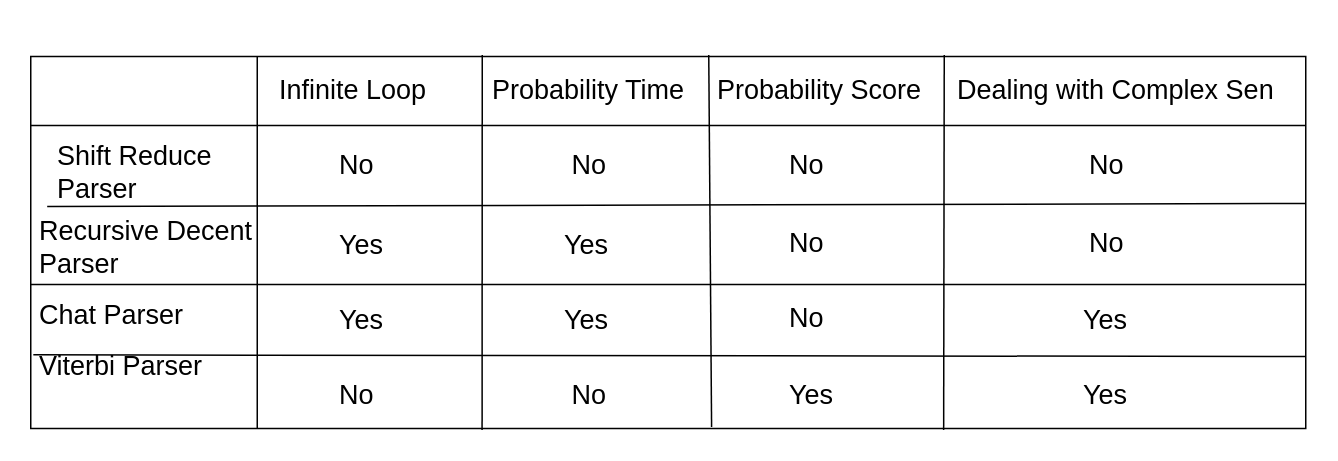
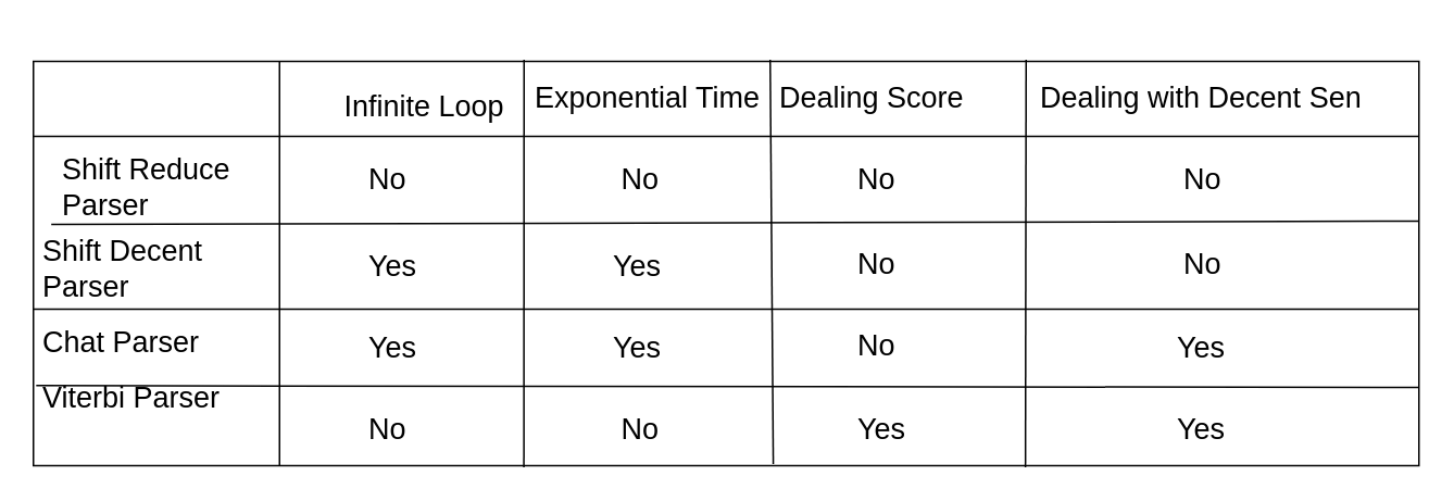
  <mxCell id="0" />
  <mxCell id="1" parent="0" />
  <mxCell id="2" value="&lt;font size=&quot;1&quot;&gt;&lt;b style=&quot;font-size: 26px&quot;&gt;&amp;nbsp; &amp;nbsp;&amp;nbsp;&lt;/b&gt;&lt;/font&gt;" style="text;html=1;resizable=0;points=[];autosize=1;align=left;verticalAlign=top;spacingTop=-4;" vertex="1" parent="1"><mxGeometry x="151" y="20" width="40" height="20" as="geometry" /></mxCell>
  <mxCell id="3" value="" style="shape=internalStorage;whiteSpace=wrap;html=1;backgroundOutline=1;fontColor=#007FFF;dx=151;dy=46;" vertex="1" parent="1"><mxGeometry x="20" y="37" width="850" height="248" as="geometry" /></mxCell>
  <mxCell id="4" value="&lt;font color=&quot;#000000&quot; size=&quot;1&quot;&gt;&lt;span style=&quot;font-size: 18px&quot;&gt;Shift Reduce&lt;br&gt;Parser&lt;br&gt;&lt;/span&gt;&lt;/font&gt;" style="text;html=1;resizable=0;points=[];autosize=1;align=left;verticalAlign=top;spacingTop=-4;fontColor=#007FFF;" vertex="1" parent="1"><mxGeometry x="36" y="91" width="120" height="40" as="geometry" /></mxCell>
  <mxCell id="5" value="" style="endArrow=none;html=1;fontColor=#007FFF;exitX=0.354;exitY=1.004;exitDx=0;exitDy=0;exitPerimeter=0;" edge="1" parent="1" source="3"><mxGeometry width="50" height="50" relative="1" as="geometry"><mxPoint x="321" y="236" as="sourcePoint" /><mxPoint x="321" y="36" as="targetPoint" /></mxGeometry></mxCell>
  <mxCell id="6" value="" style="endArrow=none;html=1;fontColor=#007FFF;exitX=0.534;exitY=0.996;exitDx=0;exitDy=0;exitPerimeter=0;" edge="1" parent="1" source="3"><mxGeometry width="50" height="50" relative="1" as="geometry"><mxPoint x="472" y="275" as="sourcePoint" /><mxPoint x="472" y="36" as="targetPoint" /></mxGeometry></mxCell>
  <mxCell id="7" value="" style="endArrow=none;html=1;fontColor=#007FFF;exitX=0.716;exitY=1.004;exitDx=0;exitDy=0;exitPerimeter=0;" edge="1" parent="1" source="3"><mxGeometry width="50" height="50" relative="1" as="geometry"><mxPoint x="629" y="236" as="sourcePoint" /><mxPoint x="629" y="36" as="targetPoint" /></mxGeometry></mxCell>
  <mxCell id="8" value="" style="endArrow=none;html=1;entryX=0;entryY=0.5;entryDx=0;entryDy=0;exitX=1;exitY=0.5;exitDx=0;exitDy=0;" edge="1" parent="1"><mxGeometry width="50" height="50" relative="1" as="geometry"><mxPoint x="870" y="189" as="sourcePoint" /><mxPoint x="20" y="189" as="targetPoint" /></mxGeometry></mxCell>
  <mxCell id="9" value="" style="endArrow=none;html=1;entryX=-0.042;entryY=1.15;entryDx=0;entryDy=0;entryPerimeter=0;" edge="1" parent="1" target="4"><mxGeometry width="50" height="50" relative="1" as="geometry"><mxPoint x="870" y="135" as="sourcePoint" /><mxPoint x="110.833" y="137.5" as="targetPoint" /></mxGeometry></mxCell>
  <mxCell id="10" value="" style="endArrow=none;html=1;entryX=0.002;entryY=0.802;entryDx=0;entryDy=0;entryPerimeter=0;" edge="1" parent="1" target="3"><mxGeometry width="50" height="50" relative="1" as="geometry"><mxPoint x="870" y="237" as="sourcePoint" /><mxPoint x="110.833" y="236.5" as="targetPoint" /></mxGeometry></mxCell>
- <mxCell id="11" value="&lt;font color=&quot;#000000&quot; size=&quot;1&quot;&gt;&lt;span style=&quot;font-size: 18px&quot;&gt;Recursive Decent&lt;br&gt;Parser&amp;nbsp;&lt;br&gt;&lt;/span&gt;&lt;/font&gt;" style="text;html=1;resizable=0;points=[];autosize=1;align=left;verticalAlign=top;spacingTop=-4;fontColor=#007FFF;" vertex="1" parent="1"><mxGeometry x="24" y="141" width="160" height="40" as="geometry" /></mxCell>
+ <mxCell id="11" value="&lt;font color=&quot;#000000&quot; size=&quot;1&quot;&gt;&lt;span style=&quot;font-size: 18px&quot;&gt;Shift Decent&lt;br&gt;Parser&amp;nbsp;&lt;br&gt;&lt;/span&gt;&lt;/font&gt;" style="text;html=1;resizable=0;points=[];autosize=1;align=left;verticalAlign=top;spacingTop=-4;fontColor=#007FFF;" vertex="1" parent="1"><mxGeometry x="24" y="141" width="160" height="40" as="geometry" /></mxCell>
  <mxCell id="12" value="&lt;font color=&quot;#000000&quot; size=&quot;1&quot;&gt;&lt;span style=&quot;font-size: 18px&quot;&gt;Chat Parser&amp;nbsp;&lt;br&gt;&lt;/span&gt;&lt;/font&gt;" style="text;html=1;resizable=0;points=[];autosize=1;align=left;verticalAlign=top;spacingTop=-4;fontColor=#007FFF;" vertex="1" parent="1"><mxGeometry x="24" y="197" width="120" height="20" as="geometry" /></mxCell>
  <mxCell id="13" value="&lt;font color=&quot;#000000&quot; size=&quot;1&quot;&gt;&lt;span style=&quot;font-size: 18px&quot;&gt;Viterbi Parser&lt;br&gt;&lt;/span&gt;&lt;/font&gt;" style="text;html=1;resizable=0;points=[];autosize=1;align=left;verticalAlign=top;spacingTop=-4;fontColor=#007FFF;" vertex="1" parent="1"><mxGeometry x="24" y="231" width="120" height="20" as="geometry" /></mxCell>
- <mxCell id="14" value="&lt;font color=&quot;#000000&quot; size=&quot;1&quot;&gt;&lt;span style=&quot;font-size: 18px&quot;&gt;Infinite Loop&lt;br&gt;&lt;/span&gt;&lt;/font&gt;" style="text;html=1;resizable=0;points=[];autosize=1;align=left;verticalAlign=top;spacingTop=-4;fontColor=#007FFF;" vertex="1" parent="1"><mxGeometry x="184" y="47" width="110" height="20" as="geometry" /></mxCell>
- <mxCell id="15" value="&lt;font color=&quot;#000000&quot; size=&quot;1&quot;&gt;&lt;span style=&quot;font-size: 18px&quot;&gt;Probability Time&lt;br&gt;&lt;/span&gt;&lt;/font&gt;" style="text;html=1;resizable=0;points=[];autosize=1;align=left;verticalAlign=top;spacingTop=-4;fontColor=#007FFF;" vertex="1" parent="1"><mxGeometry x="326" y="47" width="150" height="20" as="geometry" /></mxCell>
- <mxCell id="16" value="&lt;font color=&quot;#000000&quot; size=&quot;1&quot;&gt;&lt;span style=&quot;font-size: 18px&quot;&gt;Probability Score&lt;br&gt;&lt;/span&gt;&lt;/font&gt;" style="text;html=1;resizable=0;points=[];autosize=1;align=left;verticalAlign=top;spacingTop=-4;fontColor=#007FFF;" vertex="1" parent="1"><mxGeometry x="476" y="47" width="150" height="20" as="geometry" /></mxCell>
- <mxCell id="17" value="&lt;font color=&quot;#000000&quot; size=&quot;1&quot;&gt;&lt;span style=&quot;font-size: 18px&quot;&gt;Dealing with Complex Sen&lt;br&gt;&lt;/span&gt;&lt;/font&gt;" style="text;html=1;resizable=0;points=[];autosize=1;align=left;verticalAlign=top;spacingTop=-4;fontColor=#007FFF;" vertex="1" parent="1"><mxGeometry x="636" y="47" width="230" height="20" as="geometry" /></mxCell>
+ <mxCell id="14" value="&lt;font color=&quot;#000000&quot; size=&quot;1&quot;&gt;&lt;span style=&quot;font-size: 18px&quot;&gt;Infinite Loop&lt;br&gt;&lt;/span&gt;&lt;/font&gt;" style="text;html=1;resizable=0;points=[];autosize=1;align=left;verticalAlign=top;spacingTop=-4;fontColor=#007FFF;" vertex="1" parent="1"><mxGeometry x="209" y="52" width="110" height="20" as="geometry" /></mxCell>
+ <mxCell id="15" value="&lt;font color=&quot;#000000&quot; size=&quot;1&quot;&gt;&lt;span style=&quot;font-size: 18px&quot;&gt;Exponential Time&lt;br&gt;&lt;/span&gt;&lt;/font&gt;" style="text;html=1;resizable=0;points=[];autosize=1;align=left;verticalAlign=top;spacingTop=-4;fontColor=#007FFF;" vertex="1" parent="1"><mxGeometry x="326" y="47" width="150" height="20" as="geometry" /></mxCell>
+ <mxCell id="16" value="&lt;font color=&quot;#000000&quot; size=&quot;1&quot;&gt;&lt;span style=&quot;font-size: 18px&quot;&gt;Dealing Score&lt;br&gt;&lt;/span&gt;&lt;/font&gt;" style="text;html=1;resizable=0;points=[];autosize=1;align=left;verticalAlign=top;spacingTop=-4;fontColor=#007FFF;" vertex="1" parent="1"><mxGeometry x="476" y="47" width="150" height="20" as="geometry" /></mxCell>
+ <mxCell id="17" value="&lt;font color=&quot;#000000&quot; size=&quot;1&quot;&gt;&lt;span style=&quot;font-size: 18px&quot;&gt;Dealing with Decent Sen&lt;br&gt;&lt;/span&gt;&lt;/font&gt;" style="text;html=1;resizable=0;points=[];autosize=1;align=left;verticalAlign=top;spacingTop=-4;fontColor=#007FFF;" vertex="1" parent="1"><mxGeometry x="636" y="47" width="230" height="20" as="geometry" /></mxCell>
  <mxCell id="18" value="&lt;font color=&quot;#000000&quot; size=&quot;1&quot;&gt;&lt;span style=&quot;font-size: 18px&quot;&gt;No&lt;br&gt;&lt;/span&gt;&lt;/font&gt;" style="text;html=1;resizable=0;points=[];autosize=1;align=left;verticalAlign=top;spacingTop=-4;fontColor=#007FFF;" vertex="1" parent="1"><mxGeometry x="224" y="97" width="40" height="20" as="geometry" /></mxCell>
  <mxCell id="19" value="&lt;font color=&quot;#000000&quot; size=&quot;1&quot;&gt;&lt;span style=&quot;font-size: 18px&quot;&gt;No&lt;br&gt;&lt;/span&gt;&lt;/font&gt;" style="text;html=1;resizable=0;points=[];autosize=1;align=left;verticalAlign=top;spacingTop=-4;fontColor=#007FFF;" vertex="1" parent="1"><mxGeometry x="379" y="97" width="40" height="20" as="geometry" /></mxCell>
  <mxCell id="20" value="&lt;font color=&quot;#000000&quot; size=&quot;1&quot;&gt;&lt;span style=&quot;font-size: 18px&quot;&gt;No&lt;br&gt;&lt;/span&gt;&lt;/font&gt;" style="text;html=1;resizable=0;points=[];autosize=1;align=left;verticalAlign=top;spacingTop=-4;fontColor=#007FFF;" vertex="1" parent="1"><mxGeometry x="524" y="97" width="40" height="20" as="geometry" /></mxCell>
  <mxCell id="21" value="&lt;font color=&quot;#000000&quot; size=&quot;1&quot;&gt;&lt;span style=&quot;font-size: 18px&quot;&gt;No&lt;br&gt;&lt;/span&gt;&lt;/font&gt;" style="text;html=1;resizable=0;points=[];autosize=1;align=left;verticalAlign=top;spacingTop=-4;fontColor=#007FFF;" vertex="1" parent="1"><mxGeometry x="724" y="97" width="40" height="20" as="geometry" /></mxCell>
  <mxCell id="22" value="&lt;font color=&quot;#000000&quot; size=&quot;1&quot;&gt;&lt;span style=&quot;font-size: 18px&quot;&gt;Yes&lt;br&gt;&lt;/span&gt;&lt;/font&gt;" style="text;html=1;resizable=0;points=[];autosize=1;align=left;verticalAlign=top;spacingTop=-4;fontColor=#007FFF;" vertex="1" parent="1"><mxGeometry x="224" y="150" width="40" height="20" as="geometry" /></mxCell>
  <mxCell id="23" value="&lt;font color=&quot;#000000&quot; size=&quot;1&quot;&gt;&lt;span style=&quot;font-size: 18px&quot;&gt;Yes&lt;br&gt;&lt;/span&gt;&lt;/font&gt;" style="text;html=1;resizable=0;points=[];autosize=1;align=left;verticalAlign=top;spacingTop=-4;fontColor=#007FFF;" vertex="1" parent="1"><mxGeometry x="374" y="150" width="40" height="20" as="geometry" /></mxCell>
  <mxCell id="24" value="&lt;font color=&quot;#000000&quot; size=&quot;1&quot;&gt;&lt;span style=&quot;font-size: 18px&quot;&gt;No&lt;br&gt;&lt;/span&gt;&lt;/font&gt;" style="text;html=1;resizable=0;points=[];autosize=1;align=left;verticalAlign=top;spacingTop=-4;fontColor=#007FFF;" vertex="1" parent="1"><mxGeometry x="524" y="149" width="40" height="20" as="geometry" /></mxCell>
  <mxCell id="25" value="&lt;font color=&quot;#000000&quot; size=&quot;1&quot;&gt;&lt;span style=&quot;font-size: 18px&quot;&gt;No&lt;br&gt;&lt;/span&gt;&lt;/font&gt;" style="text;html=1;resizable=0;points=[];autosize=1;align=left;verticalAlign=top;spacingTop=-4;fontColor=#007FFF;" vertex="1" parent="1"><mxGeometry x="724" y="149" width="40" height="20" as="geometry" /></mxCell>
  <mxCell id="26" value="&lt;font color=&quot;#000000&quot; size=&quot;1&quot;&gt;&lt;span style=&quot;font-size: 18px&quot;&gt;Yes&lt;br&gt;&lt;/span&gt;&lt;/font&gt;" style="text;html=1;resizable=0;points=[];autosize=1;align=left;verticalAlign=top;spacingTop=-4;fontColor=#007FFF;" vertex="1" parent="1"><mxGeometry x="224" y="200" width="40" height="20" as="geometry" /></mxCell>
  <mxCell id="27" value="&lt;font color=&quot;#000000&quot; size=&quot;1&quot;&gt;&lt;span style=&quot;font-size: 18px&quot;&gt;Yes&lt;br&gt;&lt;/span&gt;&lt;/font&gt;" style="text;html=1;resizable=0;points=[];autosize=1;align=left;verticalAlign=top;spacingTop=-4;fontColor=#007FFF;" vertex="1" parent="1"><mxGeometry x="374" y="200" width="40" height="20" as="geometry" /></mxCell>
  <mxCell id="28" value="&lt;font color=&quot;#000000&quot; size=&quot;1&quot;&gt;&lt;span style=&quot;font-size: 18px&quot;&gt;No&lt;br&gt;&lt;/span&gt;&lt;/font&gt;" style="text;html=1;resizable=0;points=[];autosize=1;align=left;verticalAlign=top;spacingTop=-4;fontColor=#007FFF;" vertex="1" parent="1"><mxGeometry x="524" y="199" width="40" height="20" as="geometry" /></mxCell>
  <mxCell id="29" value="&lt;font color=&quot;#000000&quot; size=&quot;1&quot;&gt;&lt;span style=&quot;font-size: 18px&quot;&gt;Yes&lt;br&gt;&lt;/span&gt;&lt;/font&gt;" style="text;html=1;resizable=0;points=[];autosize=1;align=left;verticalAlign=top;spacingTop=-4;fontColor=#007FFF;" vertex="1" parent="1"><mxGeometry x="720" y="200" width="40" height="20" as="geometry" /></mxCell>
  <mxCell id="30" value="&lt;font color=&quot;#000000&quot; size=&quot;1&quot;&gt;&lt;span style=&quot;font-size: 18px&quot;&gt;No&lt;br&gt;&lt;/span&gt;&lt;/font&gt;" style="text;html=1;resizable=0;points=[];autosize=1;align=left;verticalAlign=top;spacingTop=-4;fontColor=#007FFF;" vertex="1" parent="1"><mxGeometry x="224" y="250" width="40" height="20" as="geometry" /></mxCell>
  <mxCell id="31" value="&lt;font color=&quot;#000000&quot; size=&quot;1&quot;&gt;&lt;span style=&quot;font-size: 18px&quot;&gt;No&lt;br&gt;&lt;/span&gt;&lt;/font&gt;" style="text;html=1;resizable=0;points=[];autosize=1;align=left;verticalAlign=top;spacingTop=-4;fontColor=#007FFF;" vertex="1" parent="1"><mxGeometry x="379" y="250" width="40" height="20" as="geometry" /></mxCell>
  <mxCell id="32" value="&lt;font color=&quot;#000000&quot; size=&quot;1&quot;&gt;&lt;span style=&quot;font-size: 18px&quot;&gt;Yes&lt;br&gt;&lt;/span&gt;&lt;/font&gt;" style="text;html=1;resizable=0;points=[];autosize=1;align=left;verticalAlign=top;spacingTop=-4;fontColor=#007FFF;" vertex="1" parent="1"><mxGeometry x="524" y="250" width="40" height="20" as="geometry" /></mxCell>
  <mxCell id="33" value="&lt;font color=&quot;#000000&quot; size=&quot;1&quot;&gt;&lt;span style=&quot;font-size: 18px&quot;&gt;Yes&lt;br&gt;&lt;/span&gt;&lt;/font&gt;" style="text;html=1;resizable=0;points=[];autosize=1;align=left;verticalAlign=top;spacingTop=-4;fontColor=#007FFF;" vertex="1" parent="1"><mxGeometry x="720" y="250" width="40" height="20" as="geometry" /></mxCell>
